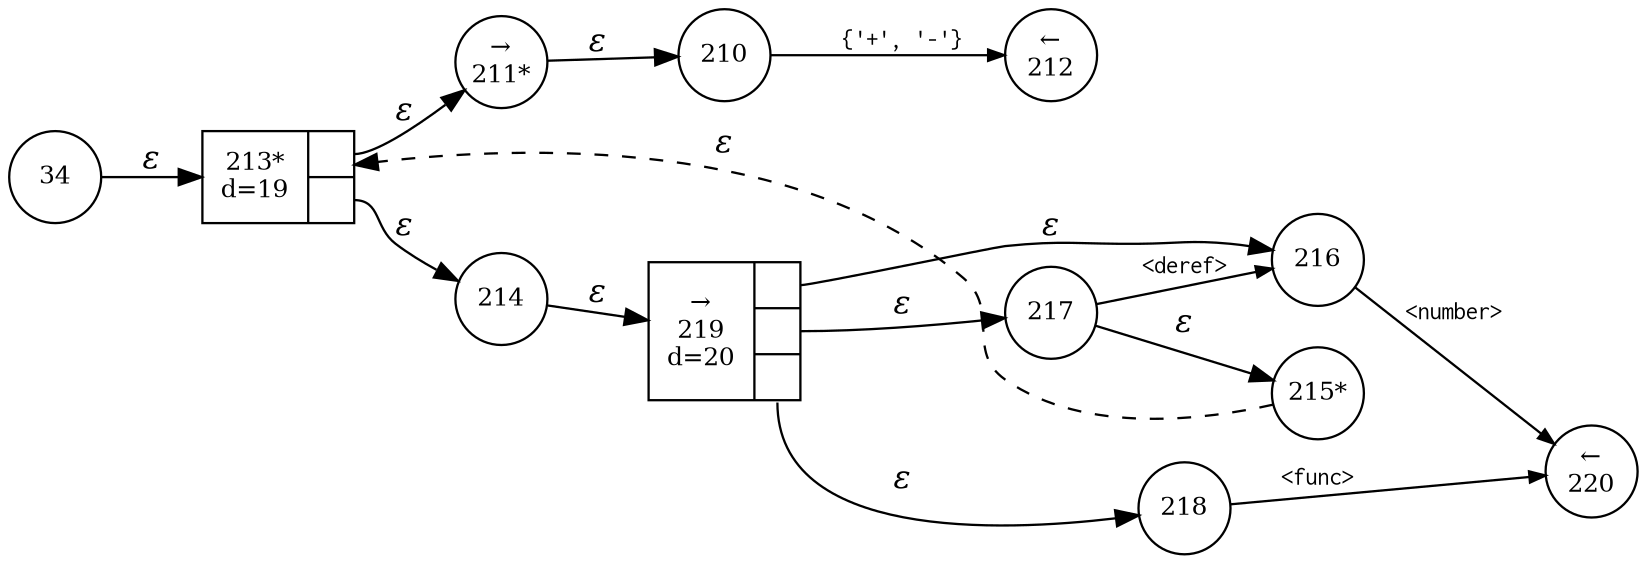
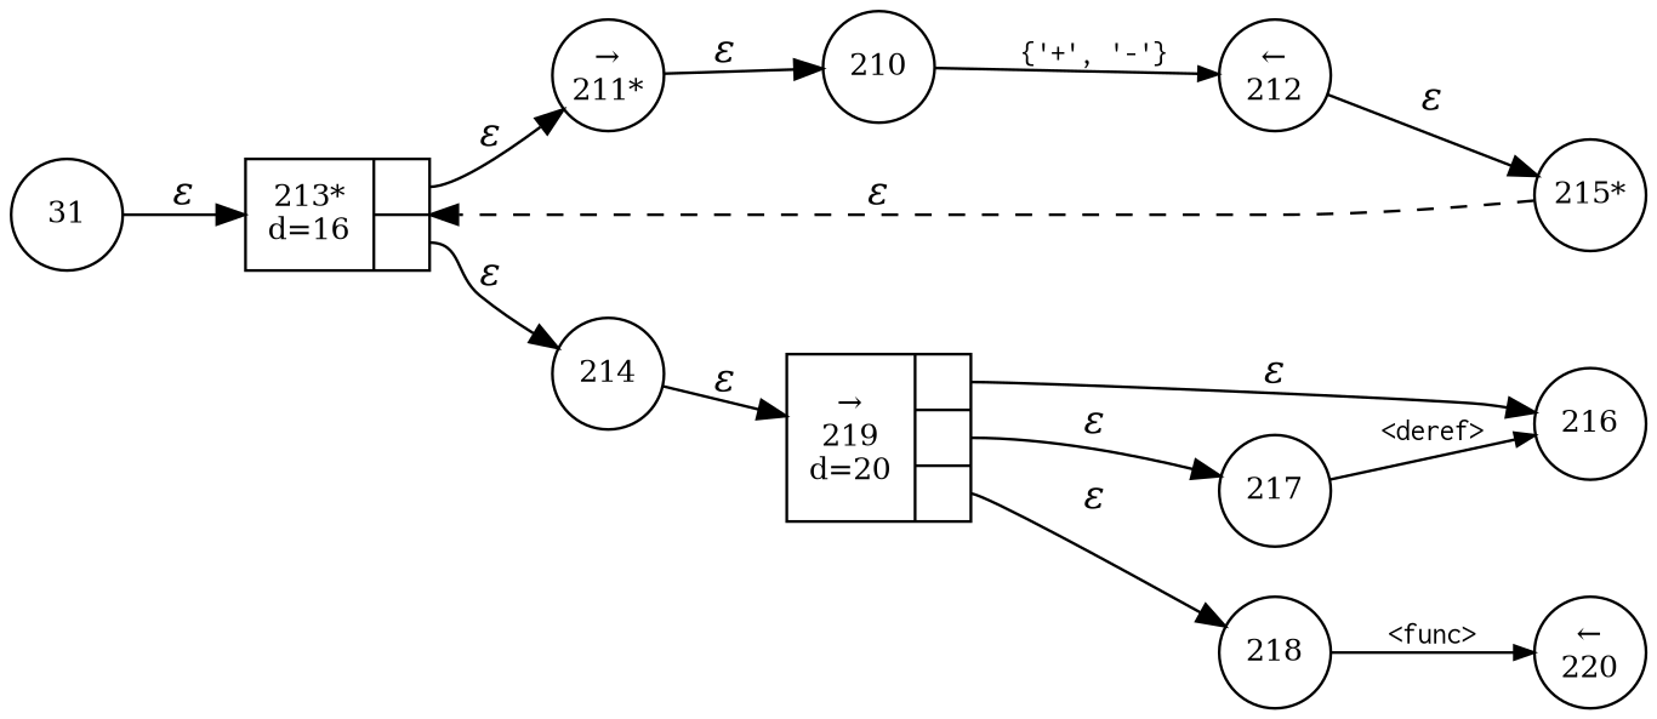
  digraph {
    rankdir=LR
    node [fixedsize=true fontsize=11 peripheries=1 shape=circle]
    edge [fontname="Times-Italic"]
-   n1 [label=34 width=.55]
-   n2 [fixedsize=false label="{213*\nd=19|{<p0>|<p1>}}" shape=record]
+   n1 [label=31 width=.55]
+   n2 [fixedsize=false label="{213*\nd=16|{<p0>|<p1>}}" shape=record]
    n3 [label="&rarr;\n211*" width=.55]
    n4 [label=214 width=.55]
    n5 [label=210 width=.55]
    n6 [label="&larr;\n212" width=.55]
    n7 [label="215*" width=.55]
    n8 [fixedsize=false label="{&rarr;\n219\nd=20|{<p0>|<p1>|<p2>}}" shape=record]
    n9 [label=216 width=.55]
    n10 [label=217 width=.55]
    n11 [label=218 width=.55]
    n12 [label="&larr;\n220" width=.55]
    n1 -> n2 [label="&epsilon;"]
    n2 -> n3 [label="&epsilon;" tailport=p0]
    n2 -> n4 [label="&epsilon;" tailport=p1]
    n3 -> n5 [label="&epsilon;"]
    n4 -> n8 [label="&epsilon;"]
    n5 -> n6 [arrowhead=normal arrowsize=.7 fontname=Courier fontsize=11 label="{'+', '-'}"]
-   n10 -> n7 [label="&epsilon;"]
+   n6 -> n7 [label="&epsilon;"]
    n7 -> n2 [label="&epsilon;" style=dashed]
    n8 -> n9 [label="&epsilon;" tailport=p0]
    n8 -> n10 [label="&epsilon;" tailport=p1]
    n8 -> n11 [label="&epsilon;" tailport=p2]
-   n9 -> n12 [arrowhead=normal arrowsize=.7 fontname=Courier fontsize=11 label="<number>"]
    n10 -> n9 [arrowhead=normal arrowsize=.7 fontname=Courier fontsize=11 label="<deref>"]
    n11 -> n12 [arrowhead=normal arrowsize=.7 fontname=Courier fontsize=11 label="<func>"]
  }
